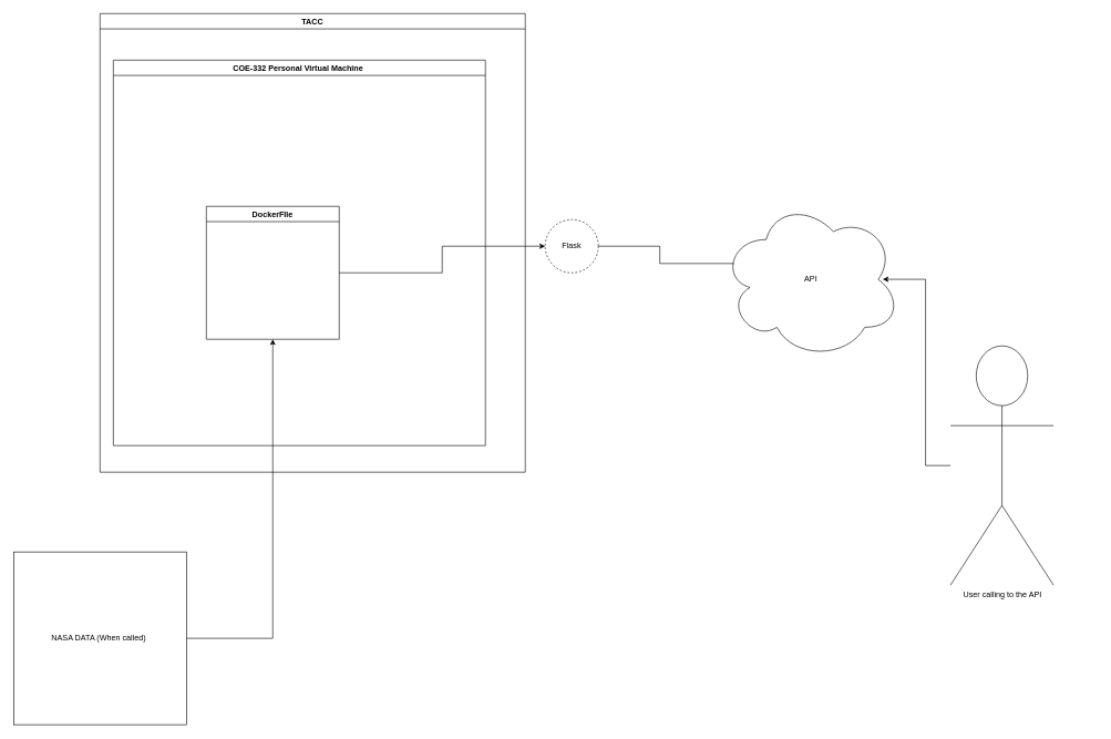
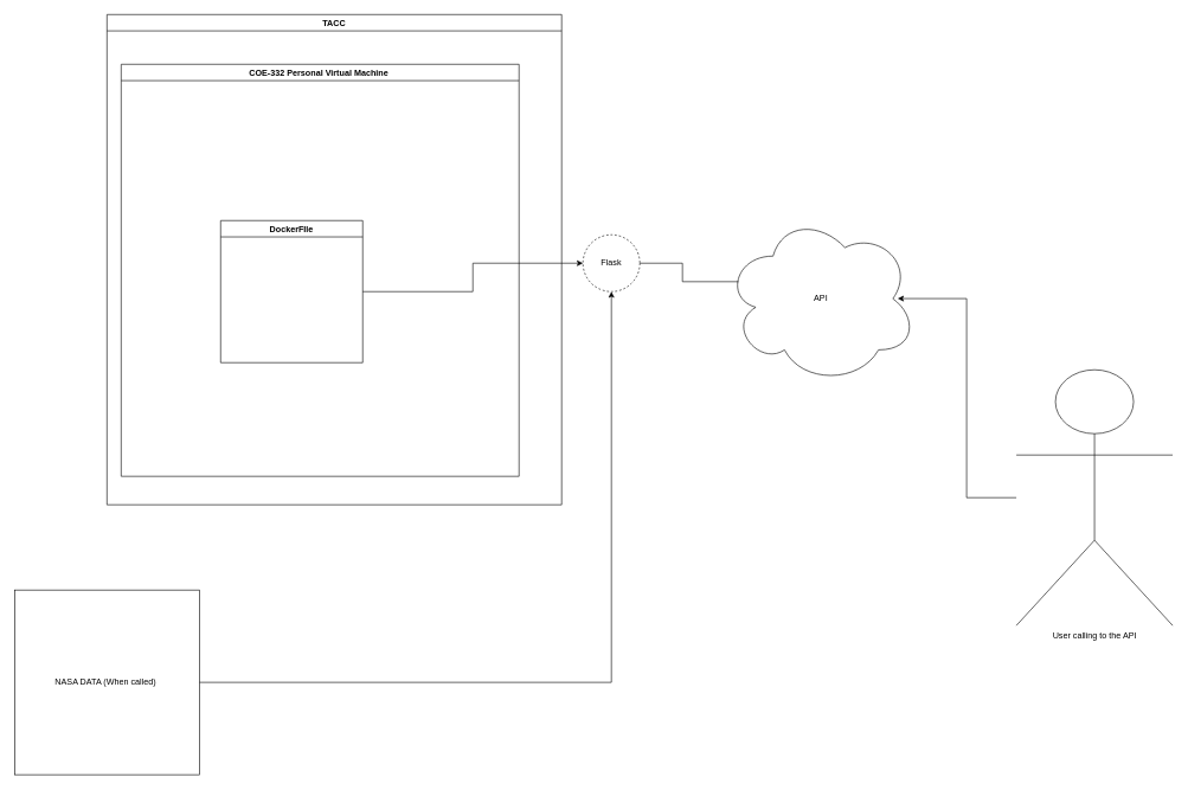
  <mxCell id="0" />
  <mxCell id="1" parent="0" />
  <mxCell id="2" value="TACC" style="swimlane;whiteSpace=wrap;html=1;" vertex="1" parent="1"><mxGeometry x="150" y="20" width="640" height="690" as="geometry" /></mxCell>
  <mxCell id="3" value="COE-332 Personal Virtual Machine&amp;nbsp;" style="swimlane;whiteSpace=wrap;html=1;" vertex="1" parent="2"><mxGeometry x="20" y="70" width="560" height="580" as="geometry" /></mxCell>
  <mxCell id="4" value="DockerFIle" style="swimlane;whiteSpace=wrap;html=1;startSize=23;" vertex="1" parent="3"><mxGeometry x="140" y="220" width="200" height="200" as="geometry" /></mxCell>
- <mxCell id="5" style="edgeStyle=orthogonalEdgeStyle;rounded=0;orthogonalLoop=1;jettySize=auto;html=1;" edge="1" parent="1" source="6" target="4"><mxGeometry relative="1" as="geometry" /></mxCell>
+ <mxCell id="5" style="edgeStyle=orthogonalEdgeStyle;rounded=0;orthogonalLoop=1;jettySize=auto;html=1;entryX=0.5;entryY=1;entryDx=0;entryDy=0;" edge="1" parent="1" source="6" target="8"><mxGeometry relative="1" as="geometry" /></mxCell>
  <mxCell id="6" value="NASA DATA (When called)&amp;nbsp;" style="whiteSpace=wrap;html=1;aspect=fixed;" vertex="1" parent="1"><mxGeometry y="830" width="260" height="260" as="geometry" x="20" /></mxCell>
- <mxCell id="7" value="API" style="ellipse;shape=cloud;whiteSpace=wrap;html=1;" vertex="1" parent="1"><mxGeometry x="1085" y="300" width="270" height="240" as="geometry" /></mxCell>
+ <mxCell id="7" value="API" style="ellipse;shape=cloud;whiteSpace=wrap;html=1;" vertex="1" parent="1"><mxGeometry x="1020" y="300" width="270" height="240" as="geometry" /></mxCell>
  <mxCell id="8" value="Flask" style="ellipse;whiteSpace=wrap;html=1;aspect=fixed;dashed=1;" vertex="1" parent="1"><mxGeometry x="820" y="330" width="80" height="80" as="geometry" /></mxCell>
  <mxCell id="9" style="edgeStyle=orthogonalEdgeStyle;rounded=0;orthogonalLoop=1;jettySize=auto;html=1;" edge="1" parent="1" source="4" target="8"><mxGeometry relative="1" as="geometry" /></mxCell>
  <mxCell id="10" style="edgeStyle=orthogonalEdgeStyle;rounded=0;orthogonalLoop=1;jettySize=auto;html=1;entryX=0.07;entryY=0.4;entryDx=0;entryDy=0;entryPerimeter=0;endArrow=none;" edge="1" parent="1" source="8" target="7"><mxGeometry relative="1" as="geometry" /></mxCell>
- <mxCell id="11" value="User calling to the API" style="shape=umlActor;verticalLabelPosition=bottom;verticalAlign=top;html=1;outlineConnect=0;" vertex="1" parent="1"><mxGeometry x="1430" y="520" width="155" height="360" as="geometry" /></mxCell>
+ <mxCell id="11" value="User calling to the API" style="shape=umlActor;verticalLabelPosition=bottom;verticalAlign=top;html=1;outlineConnect=0;" vertex="1" parent="1"><mxGeometry x="1430" y="520" width="220" height="360" as="geometry" /></mxCell>
  <mxCell id="12" style="edgeStyle=orthogonalEdgeStyle;rounded=0;orthogonalLoop=1;jettySize=auto;html=1;entryX=0.9;entryY=0.499;entryDx=0;entryDy=0;entryPerimeter=0;" edge="1" parent="1" source="11" target="7"><mxGeometry relative="1" as="geometry" /></mxCell>
